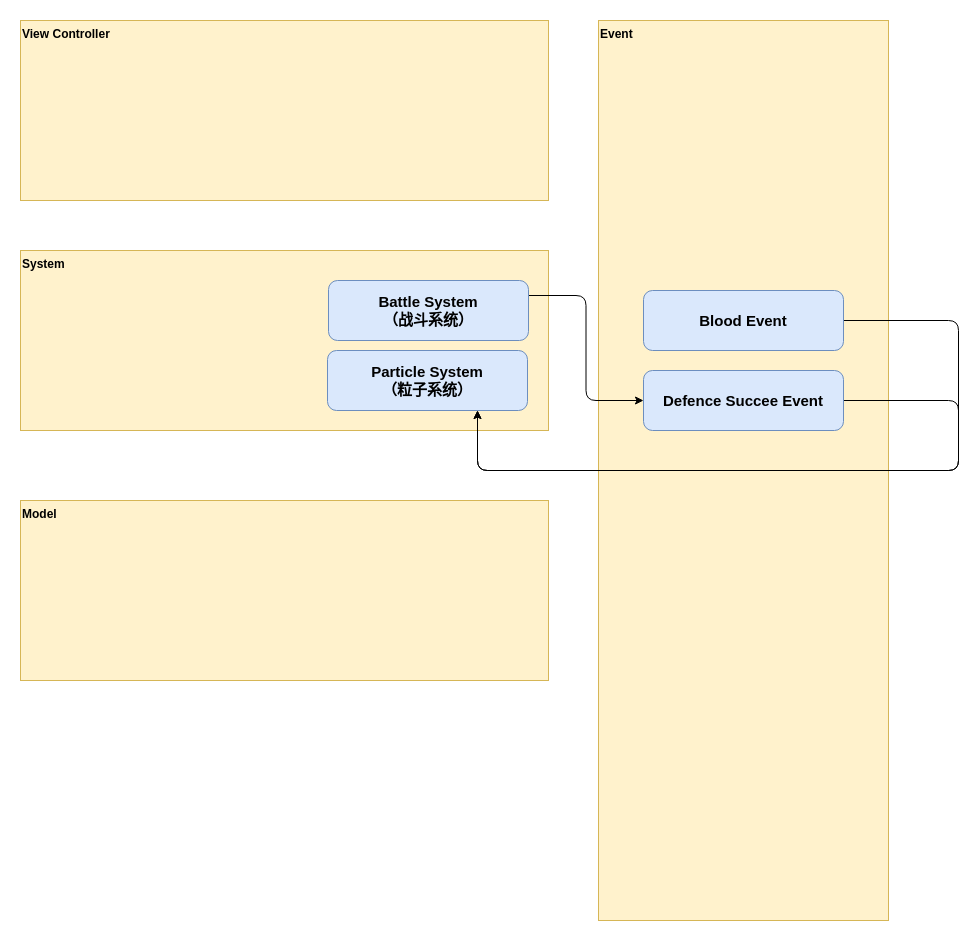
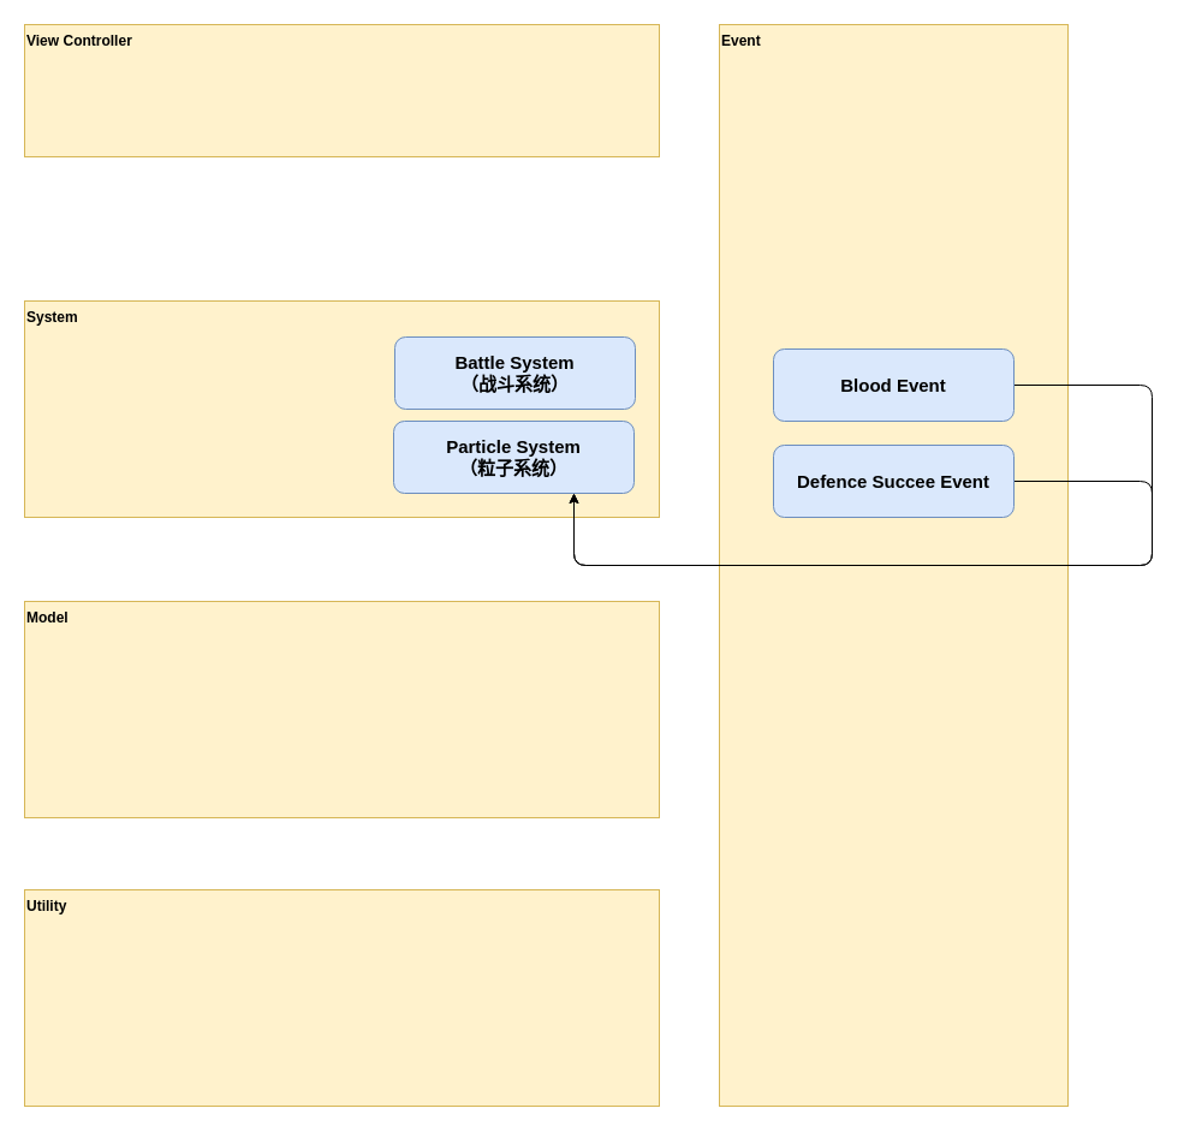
  <mxCell id="0" />
  <mxCell id="1" parent="0" />
  <mxCell id="2" value="Event" style="rounded=0;whiteSpace=wrap;html=1;fillColor=#fff2cc;strokeColor=#d6b656;align=left;verticalAlign=top;fontStyle=1" vertex="1" parent="1"><mxGeometry x="598" y="20" width="290" height="900" as="geometry" /></mxCell>
  <mxCell id="3" value="System" style="rounded=0;whiteSpace=wrap;html=1;fillColor=#fff2cc;strokeColor=#d6b656;align=left;verticalAlign=top;fontStyle=1" vertex="1" parent="1"><mxGeometry x="20" y="250" width="528" height="180" as="geometry" /></mxCell>
  <mxCell id="4" value="Model" style="rounded=0;whiteSpace=wrap;html=1;fillColor=#fff2cc;strokeColor=#d6b656;align=left;verticalAlign=top;fontStyle=1" vertex="1" parent="1"><mxGeometry x="20" y="500" width="528" height="180" as="geometry" /></mxCell>
- <mxCell id="6" value="View Controller" style="rounded=0;whiteSpace=wrap;html=1;fillColor=#fff2cc;strokeColor=#d6b656;align=left;verticalAlign=top;fontStyle=1" vertex="1" parent="1"><mxGeometry x="20" y="20" width="528" height="180" as="geometry" /></mxCell>
- <mxCell id="7" style="edgeStyle=orthogonalEdgeStyle;rounded=1;orthogonalLoop=1;jettySize=auto;html=1;exitX=1;exitY=0.25;exitDx=0;exitDy=0;entryX=0;entryY=0.5;entryDx=0;entryDy=0;labelBorderColor=default;fontSize=15;" edge="1" parent="1" source="8" target="13"><mxGeometry relative="1" as="geometry" /></mxCell>
+ <mxCell id="5" value="Utility" style="rounded=0;whiteSpace=wrap;html=1;fillColor=#fff2cc;strokeColor=#d6b656;align=left;verticalAlign=top;fontStyle=1" vertex="1" parent="1"><mxGeometry x="20" y="740" width="528" height="180" as="geometry" /></mxCell>
+ <mxCell id="6" value="View Controller" style="rounded=0;whiteSpace=wrap;html=1;fillColor=#fff2cc;strokeColor=#d6b656;align=left;verticalAlign=top;fontStyle=1" vertex="1" parent="1"><mxGeometry x="20" y="20" width="528" height="110" as="geometry" /></mxCell>
  <mxCell id="8" value="Battle System&lt;br&gt;（战斗系统）" style="rounded=1;whiteSpace=wrap;html=1;fontSize=15;fontStyle=1;fillColor=#dae8fc;strokeColor=#6c8ebf;" vertex="1" parent="1"><mxGeometry x="328" y="280" width="200" height="60" as="geometry" /></mxCell>
  <mxCell id="9" value="Particle System&lt;br&gt;（粒子系统）" style="rounded=1;whiteSpace=wrap;html=1;fontSize=15;fontStyle=1;fillColor=#dae8fc;strokeColor=#6c8ebf;" vertex="1" parent="1"><mxGeometry x="327" y="350" width="200" height="60" as="geometry" /></mxCell>
  <mxCell id="10" style="edgeStyle=orthogonalEdgeStyle;rounded=1;orthogonalLoop=1;jettySize=auto;html=1;exitX=1;exitY=0.5;exitDx=0;exitDy=0;labelBorderColor=default;fontSize=15;entryX=0.75;entryY=1;entryDx=0;entryDy=0;" edge="1" parent="1" source="11" target="9"><mxGeometry relative="1" as="geometry"><mxPoint x="578" y="670" as="targetPoint" /><Array as="points"><mxPoint x="958" y="320" /><mxPoint x="958" y="470" /><mxPoint x="477" y="470" /></Array></mxGeometry></mxCell>
  <mxCell id="11" value="Blood Event" style="rounded=1;whiteSpace=wrap;html=1;fontSize=15;fontStyle=1;fillColor=#dae8fc;strokeColor=#6c8ebf;" vertex="1" parent="1"><mxGeometry x="643" y="290" width="200" height="60" as="geometry" /></mxCell>
  <mxCell id="12" style="edgeStyle=orthogonalEdgeStyle;rounded=1;orthogonalLoop=1;jettySize=auto;html=1;exitX=1;exitY=0.5;exitDx=0;exitDy=0;entryX=0.75;entryY=1;entryDx=0;entryDy=0;labelBorderColor=default;fontSize=15;" edge="1" parent="1" source="13" target="9"><mxGeometry relative="1" as="geometry"><Array as="points"><mxPoint x="958" y="400" /><mxPoint x="958" y="470" /><mxPoint x="477" y="470" /></Array></mxGeometry></mxCell>
  <mxCell id="13" value="Defence Succee Event" style="rounded=1;whiteSpace=wrap;html=1;fontSize=15;fontStyle=1;fillColor=#dae8fc;strokeColor=#6c8ebf;" vertex="1" parent="1"><mxGeometry x="643" y="370" width="200" height="60" as="geometry" /></mxCell>
